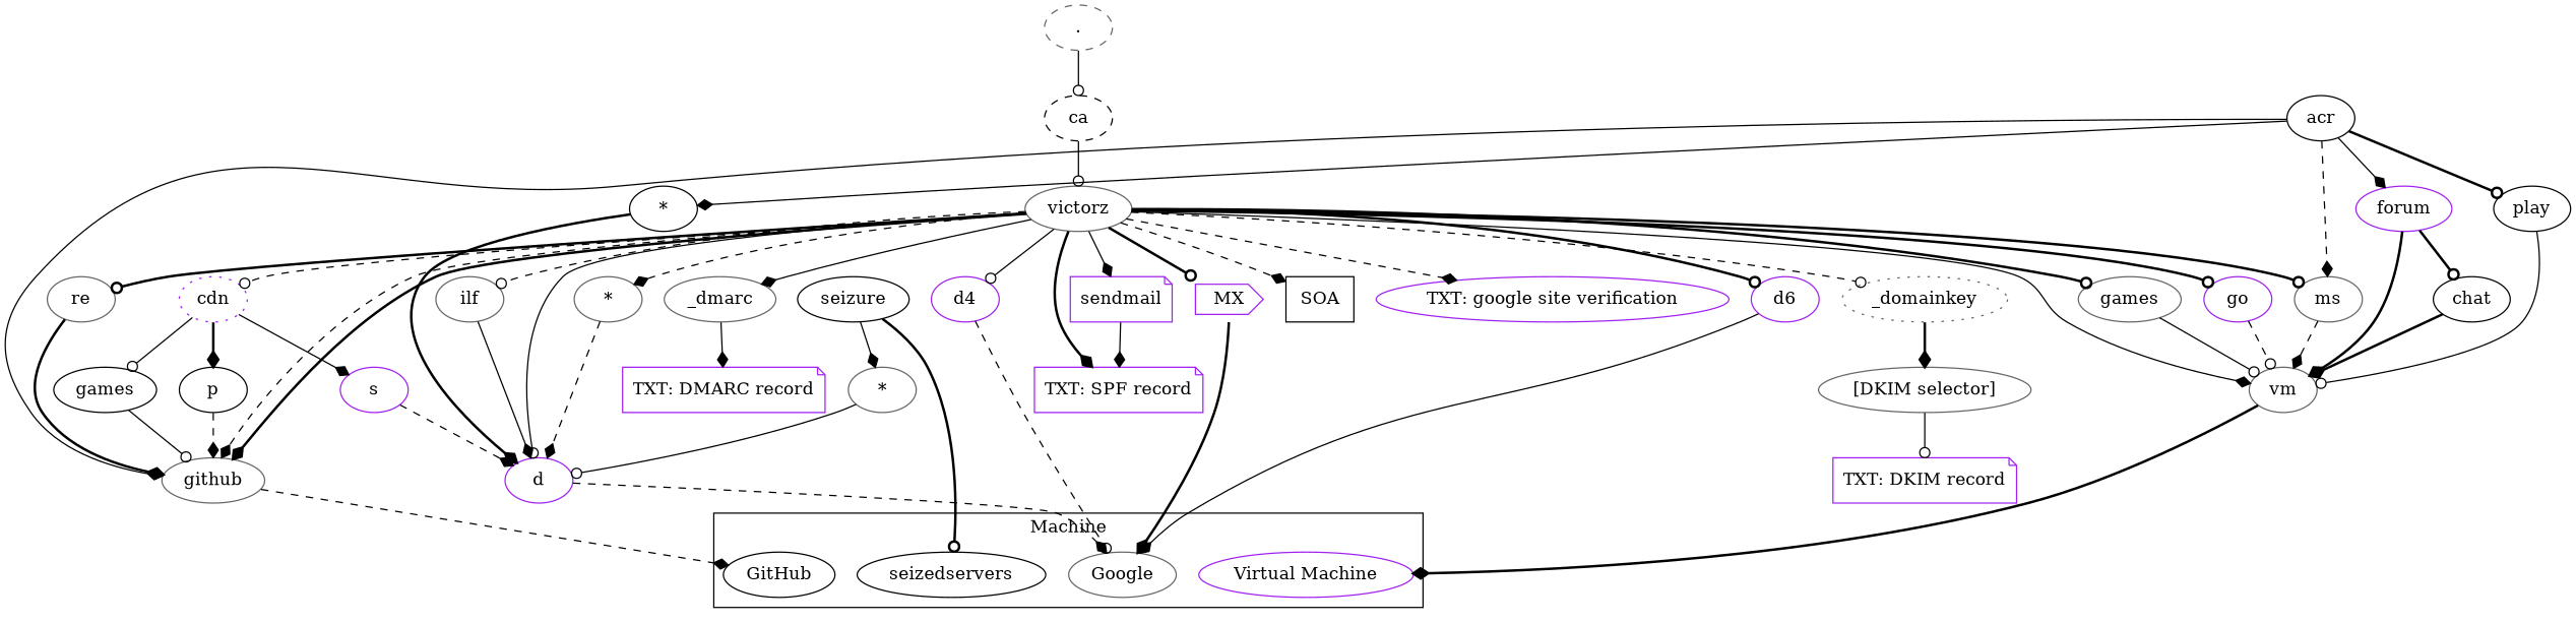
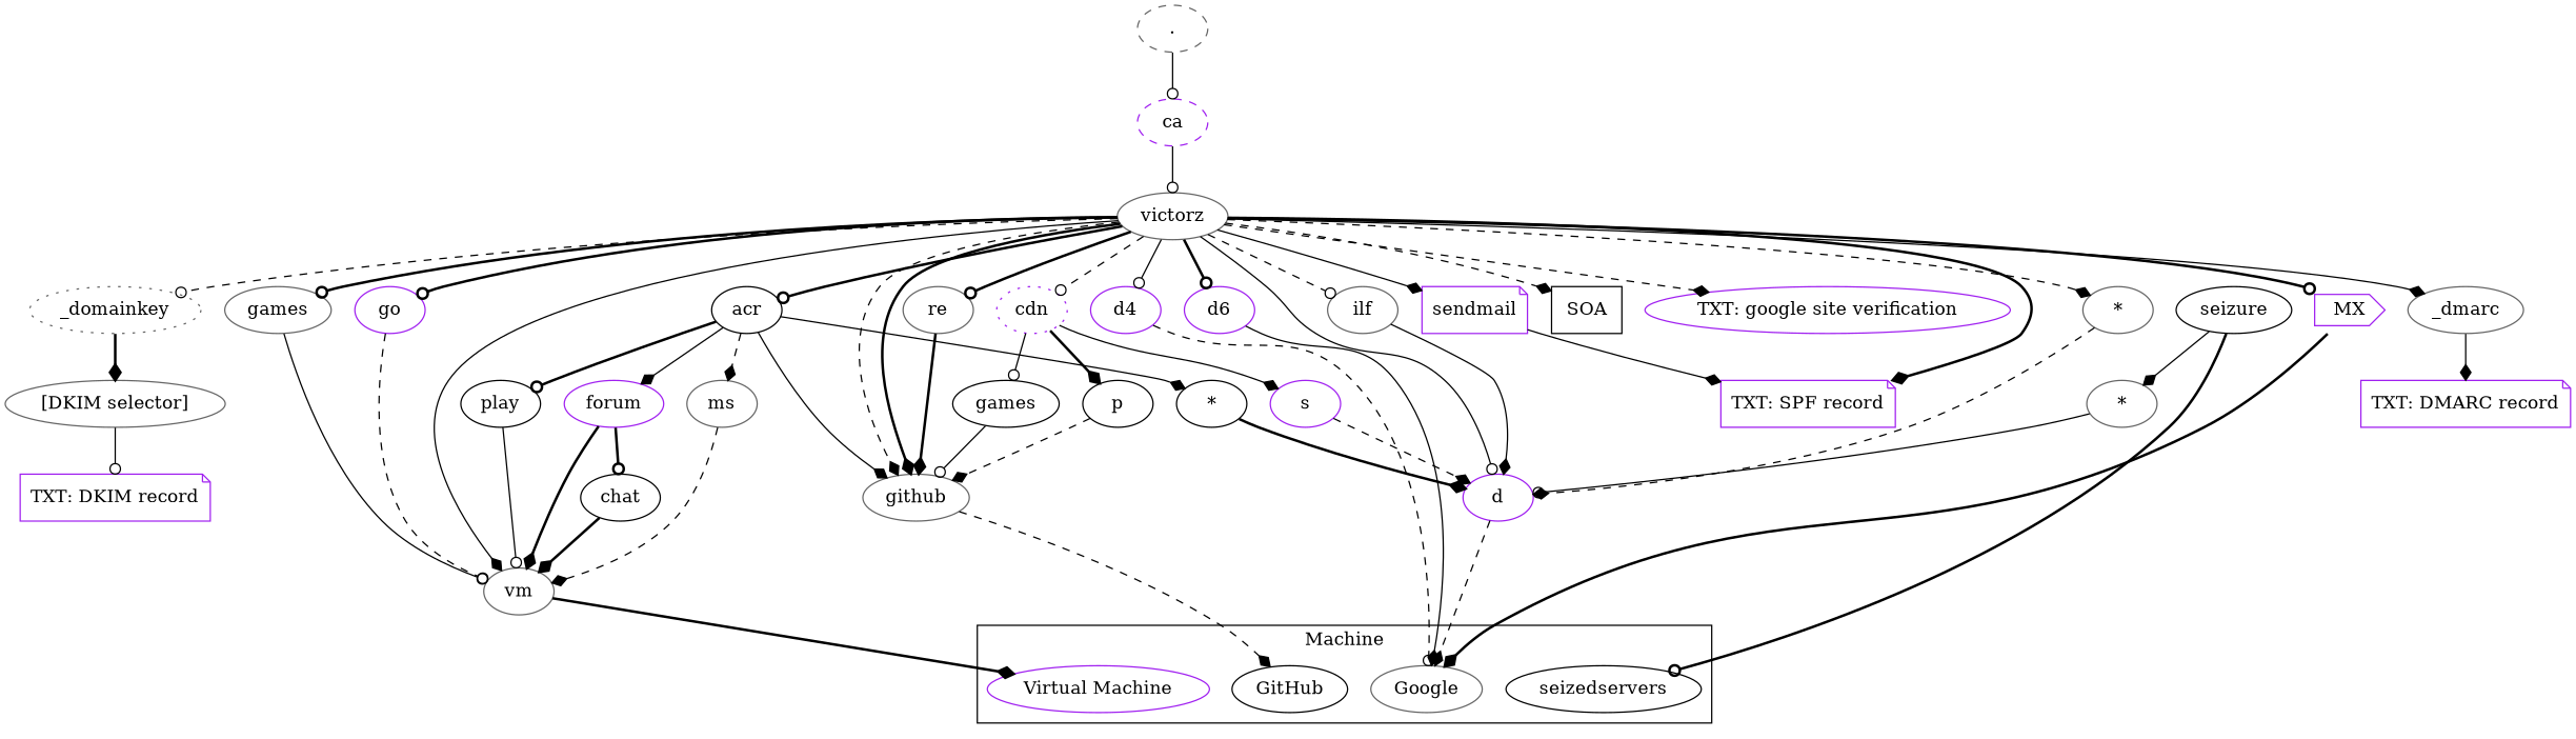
  digraph {
    node [color=purple]
    edge [arrowhead=diamond style=solid]
    n1 [label="Virtual Machine"]
    n2 [color=black label=GitHub]
    n3 [color=gray40 label=Google]
    n4 [color=black label=seizedservers]
    n5 [color=gray40 label="." style=dashed]
-   ca [color=black style=dashed]
+   ca [style=dashed]
    n7 [color=gray40 label=victorz]
    n8 [color=gray40 label="*"]
    n9 [color=gray40 label=_dmarc]
    n10 [color=gray40 label=_domainkey style=dotted]
    n11 [color=black label=acr]
    n12 [label=cdn style=dotted]
    n13 [label=d]
    n14 [label=d4]
    n15 [label=d6]
    n16 [color=gray40 label=games]
    n17 [color=gray40 label=github]
    n18 [label=go]
    n19 [color=gray40 label=ilf]
    n20 [color=gray40 label=re]
    n21 [label=sendmail shape=note]
    n22 [color=gray40 label=vm]
    n23 [color=black label=SOA shape=box]
    n24 [label="TXT: google site verification" shape=ellipse]
    n25 [label=MX shape=cds]
    n26 [label="TXT: SPF record" shape=note]
    n27 [label="TXT: DMARC record" shape=note]
    n28 [color=gray40 label="[DKIM selector]"]
    n29 [color=black label="*"]
    n30 [label=forum]
    n31 [color=gray40 label=ms]
    n32 [color=black label=play]
    n33 [color=black label=games]
    n34 [color=black label=p]
    n35 [label=s]
    n36 [color=black label=seizure]
    n37 [color=gray40 label="*"]
    n38 [label="TXT: DKIM record" shape=note]
    n39 [color=black label=chat]
    subgraph cluster_1 {
      label=Machine
      n1
      n2
      n3
      n4
    }
    n5 -> ca [arrowhead=odot]
    ca -> n7 [arrowhead=odot]
    n7 -> n8 [style=dashed]
    n7 -> n9
    n7 -> n10 [arrowhead=odot style=dashed]
-   n7 -> n31 [arrowhead=odot style=bold]
+   n7 -> n11 [arrowhead=odot style=bold]
    n7 -> n12 [arrowhead=odot style=dashed]
    n7 -> n13 [arrowhead=odot]
    n7 -> n14 [arrowhead=odot]
    n7 -> n15 [arrowhead=odot style=bold]
    n7 -> n16 [arrowhead=odot style=bold]
    n7 -> n17 [style=dashed]
    n7 -> n17 [style=bold]
    n7 -> n18 [arrowhead=odot style=bold]
    n7 -> n19 [arrowhead=odot style=dashed]
    n7 -> n20 [arrowhead=odot style=bold]
    n7 -> n21
    n7 -> n22
    n7 -> n23 [style=dashed]
    n7 -> n24 [style=dashed]
    n7 -> n25 [arrowhead=odot style=bold]
    n7 -> n26 [style=bold]
    n8 -> n13 [style=dashed]
    n9 -> n27
    n10 -> n28 [style=bold]
    n11 -> n17
    n11 -> n29
    n11 -> n30
    n11 -> n31 [style=dashed]
    n11 -> n32 [arrowhead=odot style=bold]
    n12 -> n33 [arrowhead=odot]
    n12 -> n34 [style=bold]
    n12 -> n35
    n13 -> n3 [style=dashed]
    n14 -> n3 [arrowhead=odot style=dashed]
    n15 -> n3
    n16 -> n22 [arrowhead=odot]
    n17 -> n2 [style=dashed]
    n18 -> n22 [arrowhead=odot style=dashed]
    n19 -> n13
    n20 -> n17 [style=bold]
    n21 -> n26
    n22 -> n1 [style=bold]
    n25 -> n3 [style=bold]
    n28 -> n38 [arrowhead=odot]
    n29 -> n13 [style=bold]
    n30 -> n22 [style=bold]
    n30 -> n39 [arrowhead=odot style=bold]
    n31 -> n22 [style=dashed]
    n32 -> n22 [arrowhead=odot]
    n33 -> n17 [arrowhead=odot]
    n34 -> n17 [style=dashed]
    n35 -> n13 [style=dashed]
    n36 -> n4 [arrowhead=odot style=bold]
    n36 -> n37
    n37 -> n13 [arrowhead=odot]
    n39 -> n22 [style=bold]
  }
